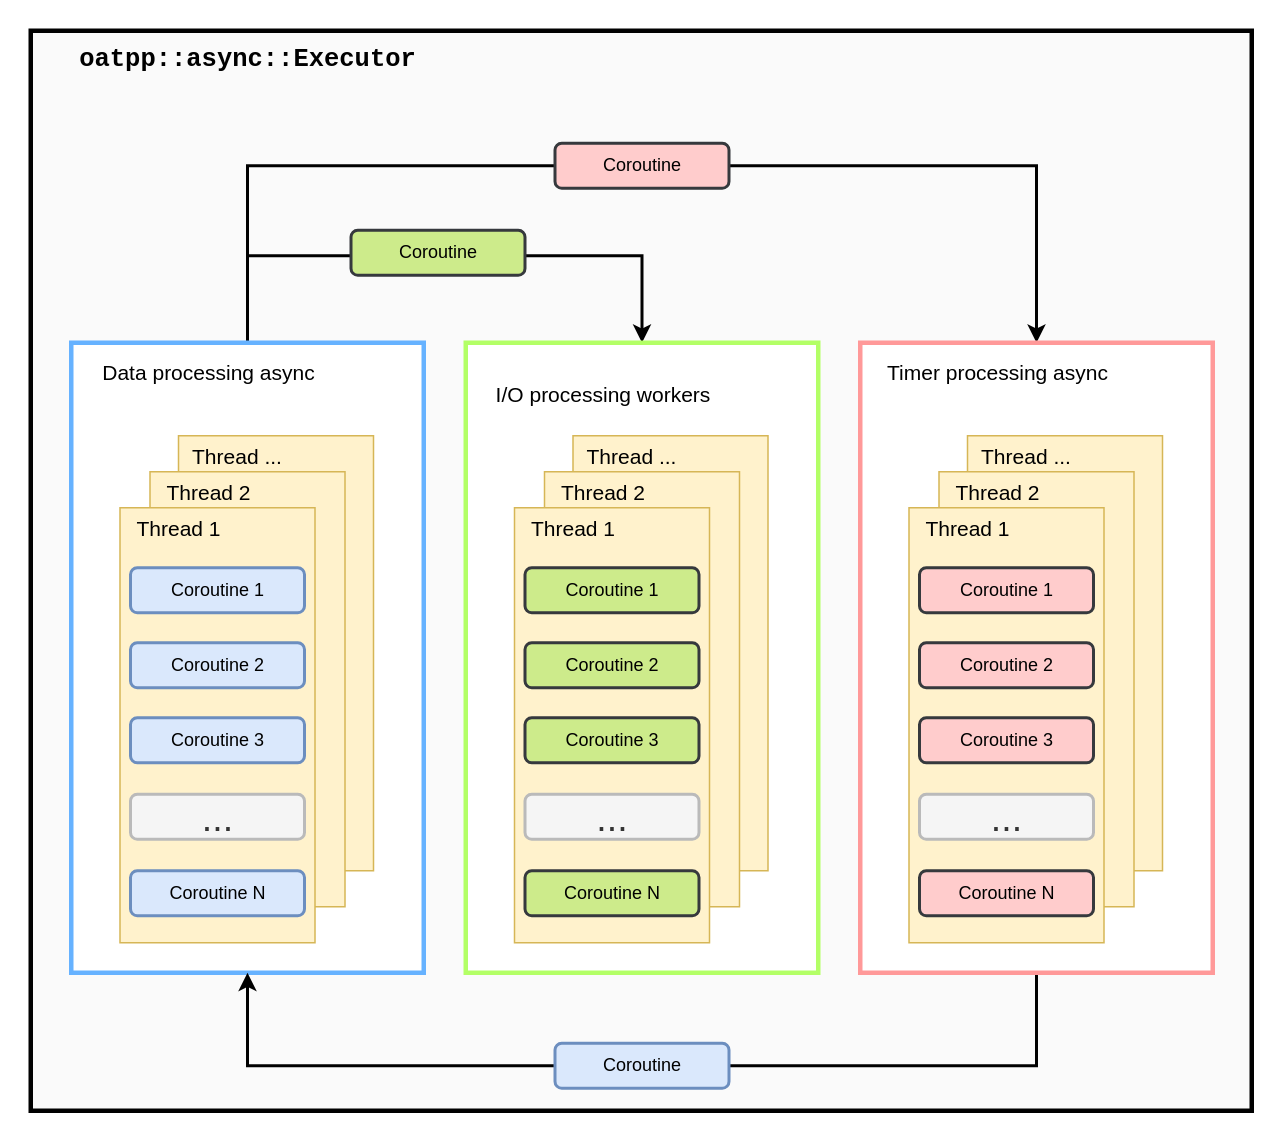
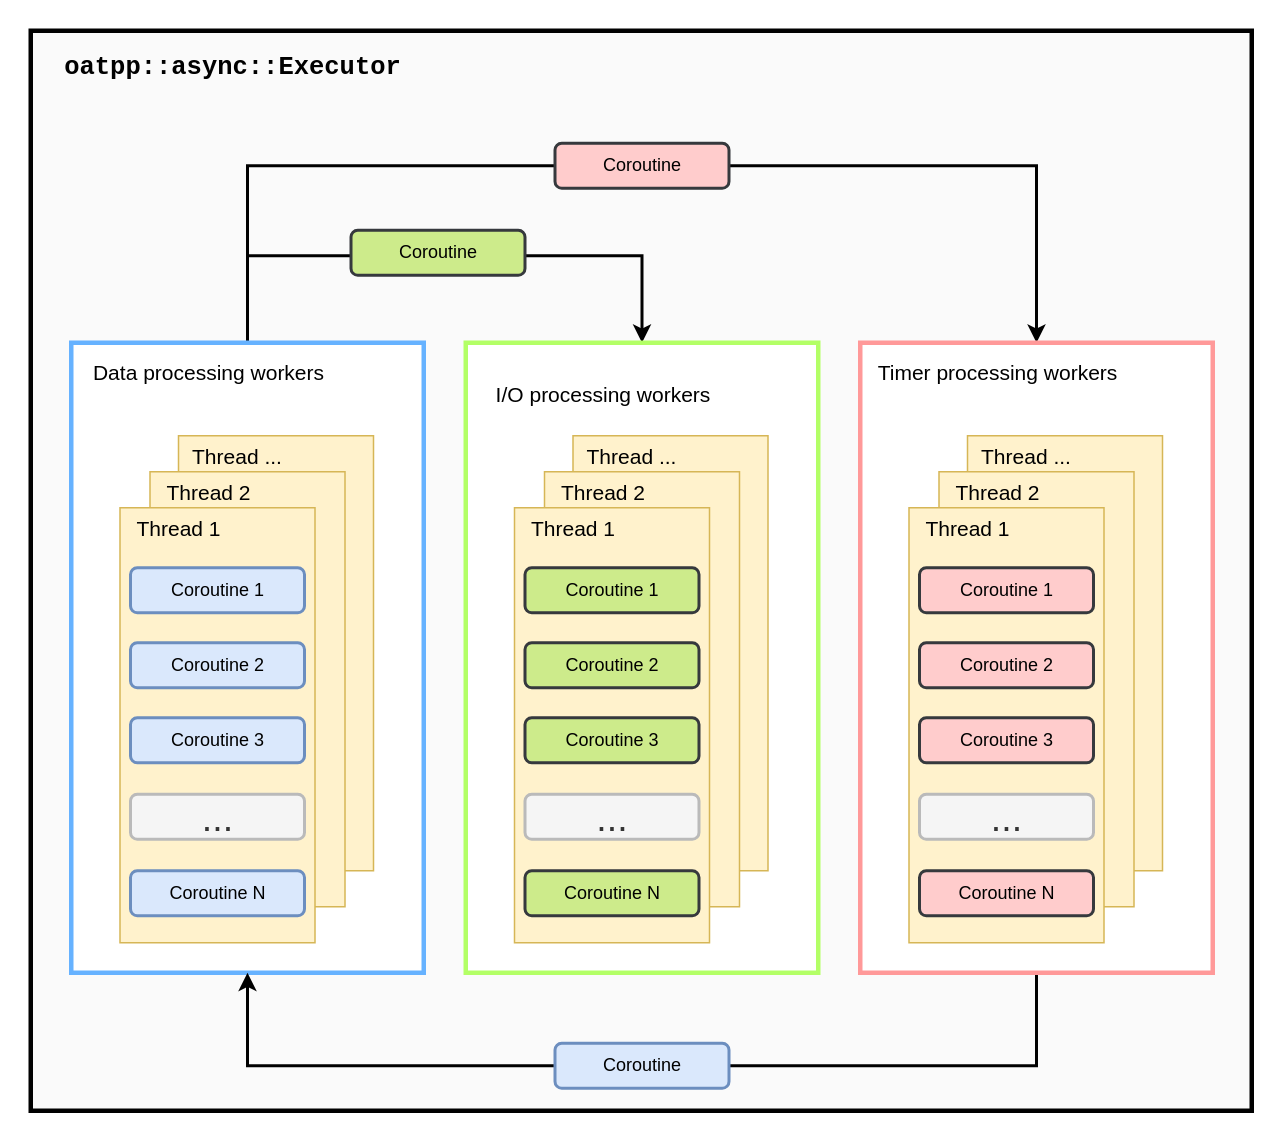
  <mxCell id="0" />
  <mxCell id="1" parent="0" />
  <mxCell id="2" value="" style="rounded=0;whiteSpace=wrap;html=1;strokeWidth=3;fillColor=#FAFAFA;" vertex="1" parent="1"><mxGeometry x="20" y="20" width="814" height="720" as="geometry" /></mxCell>
  <mxCell id="3" style="edgeStyle=orthogonalEdgeStyle;rounded=0;orthogonalLoop=1;jettySize=auto;html=1;exitX=0.5;exitY=0;exitDx=0;exitDy=0;entryX=0.5;entryY=0;entryDx=0;entryDy=0;endArrow=classic;endFill=1;endSize=6;strokeColor=#000000;strokeWidth=2;" edge="1" parent="1" source="5" target="18"><mxGeometry relative="1" as="geometry"><Array as="points"><mxPoint x="165" y="170" /><mxPoint x="428" y="170" /></Array></mxGeometry></mxCell>
  <mxCell id="4" style="edgeStyle=orthogonalEdgeStyle;rounded=0;orthogonalLoop=1;jettySize=auto;html=1;exitX=0.5;exitY=0;exitDx=0;exitDy=0;entryX=0.5;entryY=0;entryDx=0;entryDy=0;endArrow=classic;endFill=1;endSize=6;strokeColor=#000000;strokeWidth=2;" edge="1" parent="1" source="5" target="32"><mxGeometry relative="1" as="geometry"><Array as="points"><mxPoint x="165" y="110" /><mxPoint x="691" y="110" /></Array></mxGeometry></mxCell>
  <mxCell id="5" value="" style="rounded=0;whiteSpace=wrap;html=1;strokeColor=#66B2FF;strokeWidth=3;fillColor=#FFFFFF;" vertex="1" parent="1"><mxGeometry x="47" y="228" width="235" height="420" as="geometry" /></mxCell>
  <mxCell id="6" value="" style="rounded=0;whiteSpace=wrap;html=1;fillColor=#fff2cc;strokeColor=#d6b656;" vertex="1" parent="1"><mxGeometry x="118.5" y="290" width="130" height="290" as="geometry" /></mxCell>
  <mxCell id="7" value="&lt;font style=&quot;font-size: 14px&quot;&gt;Thread ...&lt;br&gt;&lt;/font&gt;" style="text;html=1;strokeColor=none;fillColor=none;align=center;verticalAlign=middle;whiteSpace=wrap;rounded=0;" vertex="1" parent="1"><mxGeometry x="122.5" y="294" width="70" height="20" as="geometry" /></mxCell>
  <mxCell id="8" value="" style="rounded=0;whiteSpace=wrap;html=1;fillColor=#fff2cc;strokeColor=#d6b656;" vertex="1" parent="1"><mxGeometry x="99.5" y="314" width="130" height="290" as="geometry" /></mxCell>
  <mxCell id="9" value="&lt;font style=&quot;font-size: 14px&quot;&gt;Thread 2&lt;br&gt;&lt;/font&gt;" style="text;html=1;strokeColor=none;fillColor=none;align=center;verticalAlign=middle;whiteSpace=wrap;rounded=0;" vertex="1" parent="1"><mxGeometry x="103.5" y="318" width="70" height="20" as="geometry" /></mxCell>
  <mxCell id="10" value="" style="rounded=0;whiteSpace=wrap;html=1;fillColor=#fff2cc;strokeColor=#d6b656;" vertex="1" parent="1"><mxGeometry x="79.5" y="338" width="130" height="290" as="geometry" /></mxCell>
  <mxCell id="11" value="&lt;font style=&quot;font-size: 14px&quot;&gt;Thread 1&lt;/font&gt;" style="text;html=1;strokeColor=none;fillColor=none;align=center;verticalAlign=middle;whiteSpace=wrap;rounded=0;" vertex="1" parent="1"><mxGeometry x="83.5" y="342" width="70" height="20" as="geometry" /></mxCell>
- <mxCell id="12" value="&lt;font style=&quot;font-size: 14px&quot;&gt;Data processing async&lt;/font&gt;" style="text;html=1;strokeColor=none;fillColor=none;align=center;verticalAlign=middle;whiteSpace=wrap;rounded=0;" vertex="1" parent="1"><mxGeometry x="53.5" y="238" width="170" height="20" as="geometry" /></mxCell>
+ <mxCell id="12" value="&lt;font style=&quot;font-size: 14px&quot;&gt;Data processing workers&lt;/font&gt;" style="text;html=1;strokeColor=none;fillColor=none;align=center;verticalAlign=middle;whiteSpace=wrap;rounded=0;" vertex="1" parent="1"><mxGeometry x="53.5" y="238" width="170" height="20" as="geometry" /></mxCell>
  <mxCell id="13" value="Coroutine 1" style="shape=ext;rounded=1;html=1;whiteSpace=wrap;fillColor=#dae8fc;strokeColor=#6c8ebf;strokeWidth=2;" vertex="1" parent="1"><mxGeometry x="86.5" y="378" width="116" height="30" as="geometry" /></mxCell>
  <mxCell id="14" value="Coroutine 2" style="shape=ext;rounded=1;html=1;whiteSpace=wrap;fillColor=#dae8fc;strokeColor=#6c8ebf;strokeWidth=2;" vertex="1" parent="1"><mxGeometry x="86.5" y="428" width="116" height="30" as="geometry" /></mxCell>
  <mxCell id="15" value="Coroutine 3" style="shape=ext;rounded=1;html=1;whiteSpace=wrap;fillColor=#dae8fc;strokeColor=#6c8ebf;strokeWidth=2;" vertex="1" parent="1"><mxGeometry x="86.5" y="478" width="116" height="30" as="geometry" /></mxCell>
  <mxCell id="16" value="&lt;font style=&quot;font-size: 25px&quot;&gt;...&lt;/font&gt;" style="shape=ext;rounded=1;html=1;whiteSpace=wrap;fillColor=#f5f5f5;strokeColor=#BABABA;strokeWidth=2;fontColor=#333333;" vertex="1" parent="1"><mxGeometry x="86.5" y="529" width="116" height="30" as="geometry" /></mxCell>
  <mxCell id="17" value="Coroutine N&lt;br&gt;" style="shape=ext;rounded=1;html=1;whiteSpace=wrap;fillColor=#dae8fc;strokeColor=#6c8ebf;strokeWidth=2;" vertex="1" parent="1"><mxGeometry x="86.5" y="580" width="116" height="30" as="geometry" /></mxCell>
  <mxCell id="18" value="" style="rounded=0;whiteSpace=wrap;html=1;strokeColor=#B3FF66;strokeWidth=3;fillColor=#FFFFFF;" vertex="1" parent="1"><mxGeometry x="310" y="228" width="235" height="420" as="geometry" /></mxCell>
  <mxCell id="19" value="" style="rounded=0;whiteSpace=wrap;html=1;fillColor=#fff2cc;strokeColor=#d6b656;" vertex="1" parent="1"><mxGeometry x="381.5" y="290" width="130" height="290" as="geometry" /></mxCell>
  <mxCell id="20" value="&lt;font style=&quot;font-size: 14px&quot;&gt;Thread ...&lt;br&gt;&lt;/font&gt;" style="text;html=1;strokeColor=none;fillColor=none;align=center;verticalAlign=middle;whiteSpace=wrap;rounded=0;" vertex="1" parent="1"><mxGeometry x="385.5" y="294" width="70" height="20" as="geometry" /></mxCell>
  <mxCell id="21" value="" style="rounded=0;whiteSpace=wrap;html=1;fillColor=#fff2cc;strokeColor=#d6b656;" vertex="1" parent="1"><mxGeometry x="362.5" y="314" width="130" height="290" as="geometry" /></mxCell>
  <mxCell id="22" value="&lt;font style=&quot;font-size: 14px&quot;&gt;Thread 2&lt;br&gt;&lt;/font&gt;" style="text;html=1;strokeColor=none;fillColor=none;align=center;verticalAlign=middle;whiteSpace=wrap;rounded=0;" vertex="1" parent="1"><mxGeometry x="366.5" y="318" width="70" height="20" as="geometry" /></mxCell>
  <mxCell id="23" value="" style="rounded=0;whiteSpace=wrap;html=1;fillColor=#fff2cc;strokeColor=#d6b656;" vertex="1" parent="1"><mxGeometry x="342.5" y="338" width="130" height="290" as="geometry" /></mxCell>
  <mxCell id="24" value="&lt;font style=&quot;font-size: 14px&quot;&gt;Thread 1&lt;/font&gt;" style="text;html=1;strokeColor=none;fillColor=none;align=center;verticalAlign=middle;whiteSpace=wrap;rounded=0;" vertex="1" parent="1"><mxGeometry x="346.5" y="342" width="70" height="20" as="geometry" /></mxCell>
  <mxCell id="25" value="&lt;font style=&quot;font-size: 14px&quot;&gt;I/O processing workers&lt;/font&gt;" style="text;html=1;strokeColor=none;fillColor=none;align=center;verticalAlign=middle;whiteSpace=wrap;rounded=0;" vertex="1" parent="1"><mxGeometry x="316.5" y="253" width="170" height="20" as="geometry" /></mxCell>
  <mxCell id="26" value="Coroutine 1" style="shape=ext;rounded=1;html=1;whiteSpace=wrap;fillColor=#cdeb8b;strokeColor=#36393d;strokeWidth=2;" vertex="1" parent="1"><mxGeometry x="349.5" y="378" width="116" height="30" as="geometry" /></mxCell>
  <mxCell id="27" value="Coroutine 2" style="shape=ext;rounded=1;html=1;whiteSpace=wrap;fillColor=#cdeb8b;strokeColor=#36393d;strokeWidth=2;" vertex="1" parent="1"><mxGeometry x="349.5" y="428" width="116" height="30" as="geometry" /></mxCell>
  <mxCell id="28" value="Coroutine 3" style="shape=ext;rounded=1;html=1;whiteSpace=wrap;fillColor=#cdeb8b;strokeColor=#36393d;strokeWidth=2;" vertex="1" parent="1"><mxGeometry x="349.5" y="478" width="116" height="30" as="geometry" /></mxCell>
  <mxCell id="29" value="&lt;font style=&quot;font-size: 25px&quot;&gt;...&lt;/font&gt;" style="shape=ext;rounded=1;html=1;whiteSpace=wrap;fillColor=#f5f5f5;strokeColor=#BABABA;strokeWidth=2;fontColor=#333333;" vertex="1" parent="1"><mxGeometry x="349.5" y="529" width="116" height="30" as="geometry" /></mxCell>
  <mxCell id="30" value="Coroutine N&lt;br&gt;" style="shape=ext;rounded=1;html=1;whiteSpace=wrap;fillColor=#cdeb8b;strokeColor=#36393d;strokeWidth=2;" vertex="1" parent="1"><mxGeometry x="349.5" y="580" width="116" height="30" as="geometry" /></mxCell>
  <mxCell id="31" style="edgeStyle=orthogonalEdgeStyle;rounded=0;orthogonalLoop=1;jettySize=auto;html=1;exitX=0.5;exitY=1;exitDx=0;exitDy=0;entryX=0.5;entryY=1;entryDx=0;entryDy=0;endArrow=classic;endFill=1;endSize=6;strokeColor=#000000;strokeWidth=2;" edge="1" parent="1" source="32" target="5"><mxGeometry relative="1" as="geometry"><Array as="points"><mxPoint x="691" y="710" /><mxPoint x="165" y="710" /></Array></mxGeometry></mxCell>
  <mxCell id="32" value="" style="rounded=0;whiteSpace=wrap;html=1;strokeColor=#FF9999;strokeWidth=3;fillColor=#FFFFFF;" vertex="1" parent="1"><mxGeometry x="573" y="228" width="235" height="420" as="geometry" /></mxCell>
  <mxCell id="33" value="" style="rounded=0;whiteSpace=wrap;html=1;fillColor=#fff2cc;strokeColor=#d6b656;" vertex="1" parent="1"><mxGeometry x="644.5" y="290" width="130" height="290" as="geometry" /></mxCell>
  <mxCell id="34" value="&lt;font style=&quot;font-size: 14px&quot;&gt;Thread ...&lt;br&gt;&lt;/font&gt;" style="text;html=1;strokeColor=none;fillColor=none;align=center;verticalAlign=middle;whiteSpace=wrap;rounded=0;" vertex="1" parent="1"><mxGeometry x="648.5" y="294" width="70" height="20" as="geometry" /></mxCell>
  <mxCell id="35" value="" style="rounded=0;whiteSpace=wrap;html=1;fillColor=#fff2cc;strokeColor=#d6b656;" vertex="1" parent="1"><mxGeometry x="625.5" y="314" width="130" height="290" as="geometry" /></mxCell>
  <mxCell id="36" value="&lt;font style=&quot;font-size: 14px&quot;&gt;Thread 2&lt;br&gt;&lt;/font&gt;" style="text;html=1;strokeColor=none;fillColor=none;align=center;verticalAlign=middle;whiteSpace=wrap;rounded=0;" vertex="1" parent="1"><mxGeometry x="629.5" y="318" width="70" height="20" as="geometry" /></mxCell>
  <mxCell id="37" value="" style="rounded=0;whiteSpace=wrap;html=1;fillColor=#fff2cc;strokeColor=#d6b656;" vertex="1" parent="1"><mxGeometry x="605.5" y="338" width="130" height="290" as="geometry" /></mxCell>
  <mxCell id="38" value="&lt;font style=&quot;font-size: 14px&quot;&gt;Thread 1&lt;/font&gt;" style="text;html=1;strokeColor=none;fillColor=none;align=center;verticalAlign=middle;whiteSpace=wrap;rounded=0;" vertex="1" parent="1"><mxGeometry x="609.5" y="342" width="70" height="20" as="geometry" /></mxCell>
- <mxCell id="39" value="&lt;font style=&quot;font-size: 14px&quot;&gt;Timer processing async&lt;/font&gt;" style="text;html=1;strokeColor=none;fillColor=none;align=center;verticalAlign=middle;whiteSpace=wrap;rounded=0;" vertex="1" parent="1"><mxGeometry x="579.5" y="238" width="170" height="20" as="geometry" /></mxCell>
+ <mxCell id="39" value="&lt;font style=&quot;font-size: 14px&quot;&gt;Timer processing workers&lt;/font&gt;" style="text;html=1;strokeColor=none;fillColor=none;align=center;verticalAlign=middle;whiteSpace=wrap;rounded=0;" vertex="1" parent="1"><mxGeometry x="579.5" y="238" width="170" height="20" as="geometry" /></mxCell>
  <mxCell id="40" value="Coroutine 1" style="shape=ext;rounded=1;html=1;whiteSpace=wrap;fillColor=#ffcccc;strokeColor=#36393d;strokeWidth=2;" vertex="1" parent="1"><mxGeometry x="612.5" y="378" width="116" height="30" as="geometry" /></mxCell>
  <mxCell id="41" value="Coroutine 2" style="shape=ext;rounded=1;html=1;whiteSpace=wrap;fillColor=#ffcccc;strokeColor=#36393d;strokeWidth=2;" vertex="1" parent="1"><mxGeometry x="612.5" y="428" width="116" height="30" as="geometry" /></mxCell>
  <mxCell id="42" value="Coroutine 3" style="shape=ext;rounded=1;html=1;whiteSpace=wrap;fillColor=#ffcccc;strokeColor=#36393d;strokeWidth=2;" vertex="1" parent="1"><mxGeometry x="612.5" y="478" width="116" height="30" as="geometry" /></mxCell>
  <mxCell id="43" value="&lt;font style=&quot;font-size: 25px&quot;&gt;...&lt;/font&gt;" style="shape=ext;rounded=1;html=1;whiteSpace=wrap;fillColor=#f5f5f5;strokeColor=#BABABA;strokeWidth=2;fontColor=#333333;" vertex="1" parent="1"><mxGeometry x="612.5" y="529" width="116" height="30" as="geometry" /></mxCell>
  <mxCell id="44" value="Coroutine N&lt;br&gt;" style="shape=ext;rounded=1;html=1;whiteSpace=wrap;fillColor=#ffcccc;strokeColor=#36393d;strokeWidth=2;" vertex="1" parent="1"><mxGeometry x="612.5" y="580" width="116" height="30" as="geometry" /></mxCell>
  <mxCell id="45" value="Coroutine" style="shape=ext;rounded=1;html=1;whiteSpace=wrap;fillColor=#cdeb8b;strokeColor=#36393d;strokeWidth=2;" vertex="1" parent="1"><mxGeometry x="233.5" y="153" width="116" height="30" as="geometry" /></mxCell>
  <mxCell id="46" value="Coroutine&lt;br&gt;" style="shape=ext;rounded=1;html=1;whiteSpace=wrap;fillColor=#ffcccc;strokeColor=#36393d;strokeWidth=2;" vertex="1" parent="1"><mxGeometry x="369.5" y="95" width="116" height="30" as="geometry" /></mxCell>
  <mxCell id="47" value="Coroutine&lt;br&gt;" style="shape=ext;rounded=1;html=1;whiteSpace=wrap;fillColor=#dae8fc;strokeColor=#6c8ebf;strokeWidth=2;" vertex="1" parent="1"><mxGeometry x="369.5" y="695" width="116" height="30" as="geometry" /></mxCell>
- <mxCell id="48" value="&lt;div style=&quot;text-align: left&quot;&gt;&lt;span&gt;&lt;font style=&quot;font-size: 17px&quot; face=&quot;Courier New&quot;&gt;&lt;b&gt;oatpp::async::Executor&lt;/b&gt;&lt;/font&gt;&lt;/span&gt;&lt;/div&gt;" style="text;html=1;strokeColor=none;fillColor=none;align=center;verticalAlign=middle;whiteSpace=wrap;rounded=0;" vertex="1" parent="1"><mxGeometry x="31.5" y="25" width="266" height="30" as="geometry" /></mxCell>
+ <mxCell id="48" value="&lt;div style=&quot;text-align: left&quot;&gt;&lt;span&gt;&lt;font style=&quot;font-size: 17px&quot; face=&quot;Courier New&quot;&gt;&lt;b&gt;oatpp::async::Executor&lt;/b&gt;&lt;/font&gt;&lt;/span&gt;&lt;/div&gt;" style="text;html=1;strokeColor=none;fillColor=none;align=center;verticalAlign=middle;whiteSpace=wrap;rounded=0;" vertex="1" parent="1"><mxGeometry x="21.5" y="30" width="266" height="30" as="geometry" /></mxCell>
